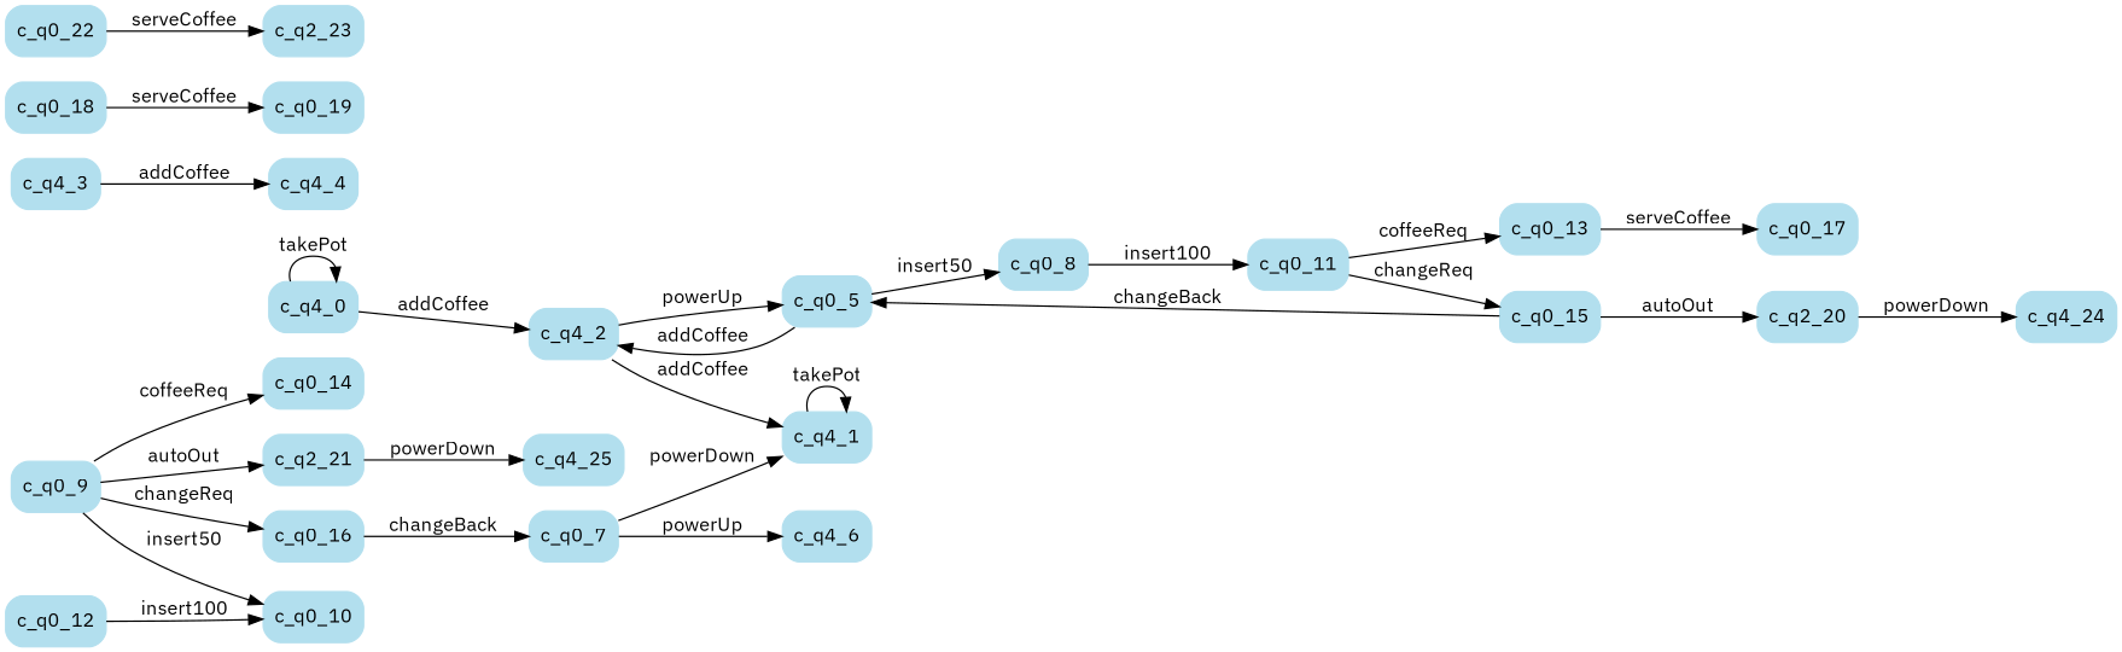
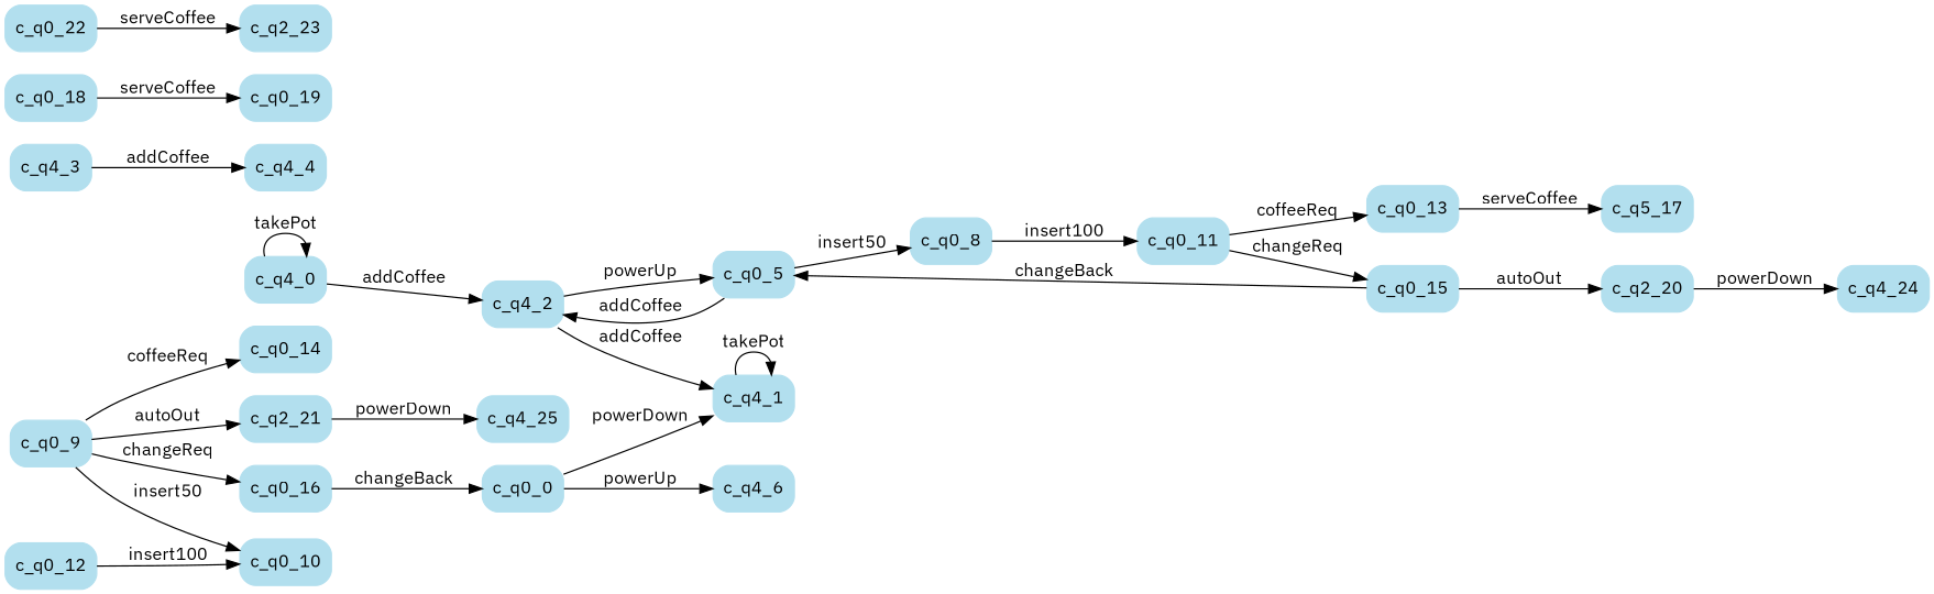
  digraph {
    fontname="IBM Plex Sans"
    rankdir=LR
    node [color=lightblue2 fontname="IBM Plex Sans" shape=box style="rounded, filled"]
    edge [fontname="IBM Plex Sans"]
    n1 [label=c_q4_0]
    n2 [label=c_q4_2]
    n3 [label=c_q4_1]
    n4 [label=c_q0_5]
    n5 [label=c_q0_8]
    n6 [label=c_q4_3]
    n7 [label=c_q4_4]
    n8 [label=c_q0_11]
    n9 [label=c_q4_6]
-   n10 [label=c_q0_7]
+   n10 [label=c_q0_0]
    n11 [label=c_q0_13]
    n12 [label=c_q0_15]
    n13 [label=c_q0_9]
    n14 [label=c_q0_10]
    n15 [label=c_q0_14]
    n16 [label=c_q0_16]
    n17 [label=c_q2_21]
    n18 [label=c_q4_25]
-   n19 [label=c_q0_17]
+   n19 [label=c_q5_17]
    n20 [label=c_q2_20]
    n21 [label=c_q0_12]
    n22 [label=c_q4_24]
    n23 [label=c_q0_18]
    n24 [label=c_q0_19]
    n25 [label=c_q0_22]
    n26 [label=c_q2_23]
    n1 -> n1 [label=takePot]
    n1 -> n2 [label=addCoffee]
    n2 -> n3 [label=addCoffee]
    n2 -> n4 [label=powerUp]
    n3 -> n3 [label=takePot]
    n4 -> n2 [label=addCoffee]
    n4 -> n5 [label=insert50]
    n5 -> n8 [label=insert100]
    n6 -> n7 [label=addCoffee]
    n8 -> n11 [label=coffeeReq]
    n8 -> n12 [label=changeReq]
    n10 -> n3 [label=powerDown]
    n10 -> n9 [label=powerUp]
    n11 -> n19 [label=serveCoffee]
    n12 -> n4 [label=changeBack]
    n12 -> n20 [label=autoOut]
    n13 -> n14 [label=insert50]
    n13 -> n15 [label=coffeeReq]
    n13 -> n16 [label=changeReq]
    n13 -> n17 [label=autoOut]
    n16 -> n10 [label=changeBack]
    n17 -> n18 [label=powerDown]
    n20 -> n22 [label=powerDown]
    n21 -> n14 [label=insert100]
    n23 -> n24 [label=serveCoffee]
    n25 -> n26 [label=serveCoffee]
  }
